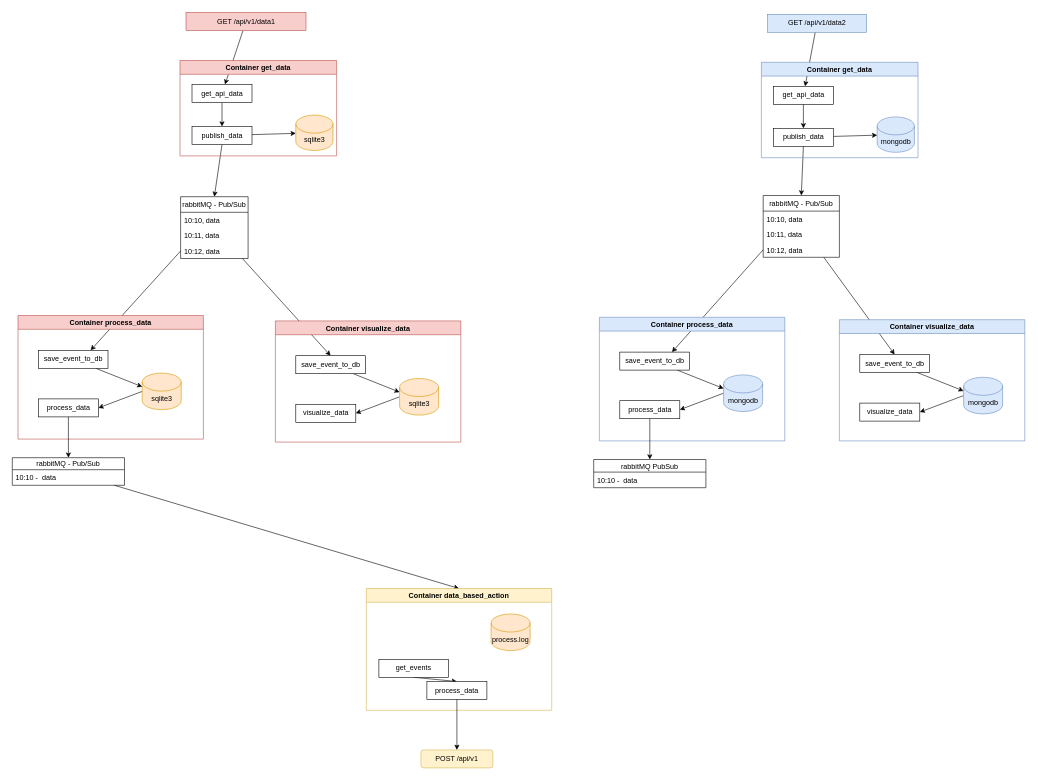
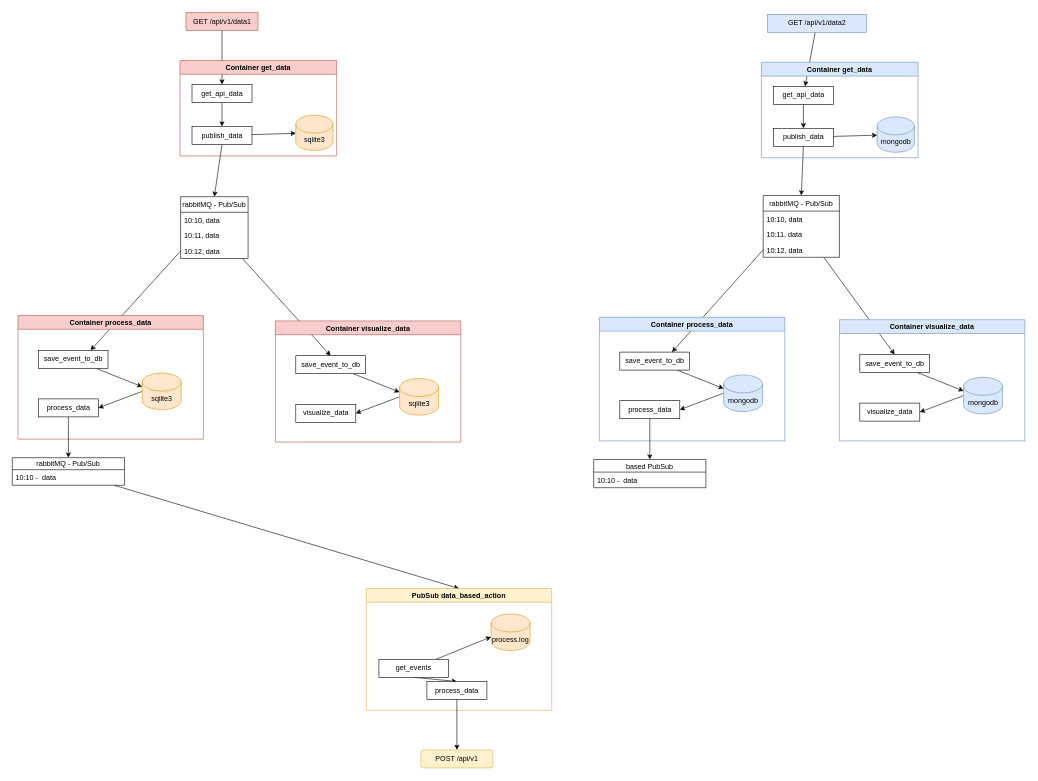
  <mxCell id="0" />
  <mxCell id="1" parent="0" />
  <mxCell id="2" style="edgeStyle=none;html=1;entryX=0.5;entryY=0;entryDx=0;entryDy=0;" parent="1" source="36" target="30" edge="1"><mxGeometry relative="1" as="geometry" /></mxCell>
  <mxCell id="3" style="edgeStyle=none;html=1;exitX=0;exitY=0.5;exitDx=0;exitDy=0;entryX=0.75;entryY=0;entryDx=0;entryDy=0;" parent="1" source="17" target="29" edge="1"><mxGeometry relative="1" as="geometry" /></mxCell>
  <mxCell id="4" value="" style="edgeStyle=none;html=1;" parent="1" source="5" target="10" edge="1"><mxGeometry relative="1" as="geometry" /></mxCell>
- <mxCell id="5" value="GET /api/v1/data1" style="rounded=0;whiteSpace=wrap;html=1;fillColor=#f8cecc;strokeColor=#b85450;" parent="1" vertex="1"><mxGeometry x="309.5" y="20" width="200" height="30" as="geometry" /></mxCell>
+ <mxCell id="5" value="GET /api/v1/data1" style="rounded=0;whiteSpace=wrap;html=1;fillColor=#f8cecc;strokeColor=#b85450;" parent="1" vertex="1"><mxGeometry x="309.5" y="20" width="120" height="30" as="geometry" /></mxCell>
  <mxCell id="6" style="edgeStyle=none;html=1;" parent="1" source="8" target="12" edge="1"><mxGeometry relative="1" as="geometry" /></mxCell>
  <mxCell id="7" style="edgeStyle=none;html=1;exitX=0.5;exitY=1;exitDx=0;exitDy=0;entryX=0.5;entryY=0;entryDx=0;entryDy=0;" parent="1" source="8" target="14" edge="1"><mxGeometry relative="1" as="geometry" /></mxCell>
  <mxCell id="8" value="publish_data" style="rounded=0;whiteSpace=wrap;html=1;" parent="1" vertex="1"><mxGeometry x="319.5" y="210" width="100" height="30" as="geometry" /></mxCell>
  <mxCell id="9" value="" style="edgeStyle=none;html=1;" parent="1" source="10" target="8" edge="1"><mxGeometry relative="1" as="geometry" /></mxCell>
  <mxCell id="10" value="get_api_data" style="rounded=0;whiteSpace=wrap;html=1;" parent="1" vertex="1"><mxGeometry x="319.5" y="140" width="100" height="30" as="geometry" /></mxCell>
  <mxCell id="11" value="Container get_data" style="swimlane;fillColor=#f8cecc;strokeColor=#b85450;swimlaneFillColor=none;startSize=23;" parent="1" vertex="1"><mxGeometry x="299.5" y="100" width="261" height="159" as="geometry" /></mxCell>
  <mxCell id="12" value="sqlite3" style="shape=cylinder3;whiteSpace=wrap;html=1;boundedLbl=1;backgroundOutline=1;size=15;fillColor=#ffe6cc;strokeColor=#d79b00;" parent="11" vertex="1"><mxGeometry x="193" y="91" width="62" height="59" as="geometry" /></mxCell>
  <mxCell id="13" style="edgeStyle=none;html=1;entryX=0.5;entryY=0;entryDx=0;entryDy=0;" parent="1" source="14" target="23" edge="1"><mxGeometry relative="1" as="geometry"><mxPoint x="365.5" y="568" as="targetPoint" /></mxGeometry></mxCell>
  <mxCell id="14" value="rabbitMQ - Pub/Sub" style="swimlane;fontStyle=0;childLayout=stackLayout;horizontal=1;startSize=26;fillColor=none;horizontalStack=0;resizeParent=1;resizeParentMax=0;resizeLast=0;collapsible=1;marginBottom=0;" parent="1" vertex="1"><mxGeometry x="300.5" y="327" width="112.5" height="103" as="geometry" /></mxCell>
  <mxCell id="15" value="10:10, data" style="text;strokeColor=none;fillColor=none;align=left;verticalAlign=top;spacingLeft=4;spacingRight=4;overflow=hidden;rotatable=0;points=[[0,0.5],[1,0.5]];portConstraint=eastwest;" parent="14" vertex="1"><mxGeometry y="26" width="112.5" height="26" as="geometry" /></mxCell>
  <mxCell id="16" value="10:11, data&#10;" style="text;strokeColor=none;fillColor=none;align=left;verticalAlign=top;spacingLeft=4;spacingRight=4;overflow=hidden;rotatable=0;points=[[0,0.5],[1,0.5]];portConstraint=eastwest;" parent="14" vertex="1"><mxGeometry y="52" width="112.5" height="26" as="geometry" /></mxCell>
  <mxCell id="17" value="10:12, data" style="text;strokeColor=none;fillColor=none;align=left;verticalAlign=top;spacingLeft=4;spacingRight=4;overflow=hidden;rotatable=0;points=[[0,0.5],[1,0.5]];portConstraint=eastwest;" parent="14" vertex="1"><mxGeometry y="78" width="112.5" height="25" as="geometry" /></mxCell>
  <mxCell id="18" value="Container visualize_data" style="swimlane;fillColor=#f8cecc;strokeColor=#b85450;swimlaneFillColor=none;" parent="1" vertex="1"><mxGeometry x="458.5" y="534" width="309" height="202" as="geometry" /></mxCell>
  <mxCell id="19" style="edgeStyle=none;html=1;exitX=0;exitY=0.5;exitDx=0;exitDy=0;exitPerimeter=0;entryX=1;entryY=0.5;entryDx=0;entryDy=0;" parent="18" source="20" target="21" edge="1"><mxGeometry relative="1" as="geometry" /></mxCell>
  <mxCell id="20" value="sqlite3" style="shape=cylinder3;whiteSpace=wrap;html=1;boundedLbl=1;backgroundOutline=1;size=15;fillColor=#ffe6cc;strokeColor=#d79b00;" parent="18" vertex="1"><mxGeometry x="207" y="96" width="65" height="61" as="geometry" /></mxCell>
  <mxCell id="21" value="visualize_data" style="rounded=0;whiteSpace=wrap;html=1;" parent="18" vertex="1"><mxGeometry x="34" y="139" width="100" height="30" as="geometry" /></mxCell>
  <mxCell id="22" style="edgeStyle=none;html=1;entryX=0;entryY=0;entryDx=0;entryDy=22.75;entryPerimeter=0;" parent="18" source="23" target="20" edge="1"><mxGeometry relative="1" as="geometry" /></mxCell>
  <mxCell id="23" value="save_event_to_db" style="rounded=0;whiteSpace=wrap;html=1;" parent="18" vertex="1"><mxGeometry x="34" y="58" width="116" height="30" as="geometry" /></mxCell>
  <mxCell id="24" value="Container process_data" style="swimlane;fillColor=#f8cecc;strokeColor=#b85450;swimlaneFillColor=none;startSize=23;" parent="1" vertex="1"><mxGeometry x="29.5" y="525" width="309" height="206" as="geometry" /></mxCell>
  <mxCell id="25" style="edgeStyle=none;html=1;exitX=0;exitY=0.5;exitDx=0;exitDy=0;exitPerimeter=0;entryX=1;entryY=0.5;entryDx=0;entryDy=0;" parent="24" source="26" target="27" edge="1"><mxGeometry relative="1" as="geometry" /></mxCell>
  <mxCell id="26" value="sqlite3" style="shape=cylinder3;whiteSpace=wrap;html=1;boundedLbl=1;backgroundOutline=1;size=15;fillColor=#ffe6cc;strokeColor=#d79b00;" parent="24" vertex="1"><mxGeometry x="207" y="96" width="65" height="61" as="geometry" /></mxCell>
  <mxCell id="27" value="process_data" style="rounded=0;whiteSpace=wrap;html=1;" parent="24" vertex="1"><mxGeometry x="34" y="139" width="100" height="30" as="geometry" /></mxCell>
  <mxCell id="28" style="edgeStyle=none;html=1;entryX=0;entryY=0;entryDx=0;entryDy=22.75;entryPerimeter=0;" parent="24" source="29" target="26" edge="1"><mxGeometry relative="1" as="geometry" /></mxCell>
  <mxCell id="29" value="save_event_to_db" style="rounded=0;whiteSpace=wrap;html=1;" parent="24" vertex="1"><mxGeometry x="34" y="58" width="116" height="30" as="geometry" /></mxCell>
- <mxCell id="30" value="Container data_based_action" style="swimlane;fillColor=#fff2cc;strokeColor=#d6b656;swimlaneFillColor=none;startSize=23;" parent="1" vertex="1"><mxGeometry x="610" y="980" width="309" height="203" as="geometry" /></mxCell>
+ <mxCell id="30" value="PubSub data_based_action" style="swimlane;fillColor=#fff2cc;strokeColor=#d6b656;swimlaneFillColor=none;startSize=23;" parent="1" vertex="1"><mxGeometry x="610" y="980" width="309" height="203" as="geometry" /></mxCell>
  <mxCell id="31" value="process.log" style="shape=cylinder3;whiteSpace=wrap;html=1;boundedLbl=1;backgroundOutline=1;size=15;fillColor=#ffe6cc;strokeColor=#d79b00;" parent="30" vertex="1"><mxGeometry x="208" y="42.5" width="65" height="61" as="geometry" /></mxCell>
+ <mxCell id="32" style="edgeStyle=none;html=1;entryX=0;entryY=0;entryDx=0;entryDy=38.25;entryPerimeter=0;" parent="30" source="34" target="31" edge="1"><mxGeometry relative="1" as="geometry" /></mxCell>
  <mxCell id="33" style="edgeStyle=none;html=1;exitX=0.5;exitY=1;exitDx=0;exitDy=0;entryX=0.5;entryY=0;entryDx=0;entryDy=0;" parent="30" source="34" target="35" edge="1"><mxGeometry relative="1" as="geometry" /></mxCell>
  <mxCell id="34" value="get_events" style="rounded=0;whiteSpace=wrap;html=1;" parent="30" vertex="1"><mxGeometry x="21" y="118" width="116" height="30" as="geometry" /></mxCell>
  <mxCell id="35" value="process_data" style="rounded=0;whiteSpace=wrap;html=1;" parent="30" vertex="1"><mxGeometry x="101" y="155" width="100" height="30" as="geometry" /></mxCell>
  <mxCell id="36" value="rabbitMQ - Pub/Sub" style="swimlane;fontStyle=0;childLayout=stackLayout;horizontal=1;startSize=20;fillColor=none;horizontalStack=0;resizeParent=1;resizeParentMax=0;resizeLast=0;collapsible=1;marginBottom=0;" parent="1" vertex="1"><mxGeometry x="20" y="762" width="187" height="46" as="geometry" /></mxCell>
  <mxCell id="37" value="10:10 -  data" style="text;strokeColor=none;fillColor=none;align=left;verticalAlign=top;spacingLeft=4;spacingRight=4;overflow=hidden;rotatable=0;points=[[0,0.5],[1,0.5]];portConstraint=eastwest;" parent="36" vertex="1"><mxGeometry y="20" width="187" height="26" as="geometry" /></mxCell>
  <mxCell id="38" style="edgeStyle=none;html=1;" parent="1" source="27" target="36" edge="1"><mxGeometry relative="1" as="geometry" /></mxCell>
  <mxCell id="39" style="edgeStyle=none;html=1;exitX=0;exitY=0.5;exitDx=0;exitDy=0;entryX=0.75;entryY=0;entryDx=0;entryDy=0;" parent="1" source="53" target="65" edge="1"><mxGeometry relative="1" as="geometry" /></mxCell>
  <mxCell id="40" value="" style="edgeStyle=none;html=1;" parent="1" source="41" target="46" edge="1"><mxGeometry relative="1" as="geometry" /></mxCell>
  <mxCell id="41" value="GET /api/v1/data2" style="rounded=0;whiteSpace=wrap;html=1;fillColor=#dae8fc;strokeColor=#6c8ebf;" parent="1" vertex="1"><mxGeometry x="1278.5" y="23" width="165" height="30" as="geometry" /></mxCell>
  <mxCell id="42" style="edgeStyle=none;html=1;" parent="1" source="44" target="48" edge="1"><mxGeometry relative="1" as="geometry" /></mxCell>
  <mxCell id="43" style="edgeStyle=none;html=1;exitX=0.5;exitY=1;exitDx=0;exitDy=0;entryX=0.5;entryY=0;entryDx=0;entryDy=0;" parent="1" source="44" target="50" edge="1"><mxGeometry relative="1" as="geometry" /></mxCell>
  <mxCell id="44" value="publish_data" style="rounded=0;whiteSpace=wrap;html=1;" parent="1" vertex="1"><mxGeometry x="1288.5" y="213" width="100" height="30" as="geometry" /></mxCell>
  <mxCell id="45" value="" style="edgeStyle=none;html=1;" parent="1" source="46" target="44" edge="1"><mxGeometry relative="1" as="geometry" /></mxCell>
  <mxCell id="46" value="get_api_data" style="rounded=0;whiteSpace=wrap;html=1;" parent="1" vertex="1"><mxGeometry x="1288.5" y="143" width="100" height="30" as="geometry" /></mxCell>
  <mxCell id="47" value="Container get_data" style="swimlane;fillColor=#dae8fc;strokeColor=#6c8ebf;swimlaneFillColor=none;startSize=23;" parent="1" vertex="1"><mxGeometry x="1268.5" y="103" width="261" height="159" as="geometry" /></mxCell>
  <mxCell id="48" value="mongodb" style="shape=cylinder3;whiteSpace=wrap;html=1;boundedLbl=1;backgroundOutline=1;size=15;fillColor=#dae8fc;strokeColor=#6c8ebf;" parent="47" vertex="1"><mxGeometry x="193" y="91" width="62" height="59" as="geometry" /></mxCell>
  <mxCell id="49" style="edgeStyle=none;html=1;entryX=0.5;entryY=0;entryDx=0;entryDy=0;" parent="1" source="50" target="59" edge="1"><mxGeometry relative="1" as="geometry"><mxPoint x="1334.5" y="571" as="targetPoint" /></mxGeometry></mxCell>
  <mxCell id="50" value="rabbitMQ - Pub/Sub" style="swimlane;fontStyle=0;childLayout=stackLayout;horizontal=1;startSize=26;fillColor=none;horizontalStack=0;resizeParent=1;resizeParentMax=0;resizeLast=0;collapsible=1;marginBottom=0;" parent="1" vertex="1"><mxGeometry x="1271.5" y="325" width="127" height="103" as="geometry" /></mxCell>
  <mxCell id="51" value="10:10, data" style="text;strokeColor=none;fillColor=none;align=left;verticalAlign=top;spacingLeft=4;spacingRight=4;overflow=hidden;rotatable=0;points=[[0,0.5],[1,0.5]];portConstraint=eastwest;" parent="50" vertex="1"><mxGeometry y="26" width="127" height="26" as="geometry" /></mxCell>
  <mxCell id="52" value="10:11, data&#10;" style="text;strokeColor=none;fillColor=none;align=left;verticalAlign=top;spacingLeft=4;spacingRight=4;overflow=hidden;rotatable=0;points=[[0,0.5],[1,0.5]];portConstraint=eastwest;" parent="50" vertex="1"><mxGeometry y="52" width="127" height="26" as="geometry" /></mxCell>
  <mxCell id="53" value="10:12, data" style="text;strokeColor=none;fillColor=none;align=left;verticalAlign=top;spacingLeft=4;spacingRight=4;overflow=hidden;rotatable=0;points=[[0,0.5],[1,0.5]];portConstraint=eastwest;" parent="50" vertex="1"><mxGeometry y="78" width="127" height="25" as="geometry" /></mxCell>
  <mxCell id="54" value="Container visualize_data" style="swimlane;fillColor=#dae8fc;strokeColor=#6c8ebf;swimlaneFillColor=none;" parent="1" vertex="1"><mxGeometry x="1398.5" y="532" width="309" height="202" as="geometry" /></mxCell>
  <mxCell id="55" style="edgeStyle=none;html=1;exitX=0;exitY=0.5;exitDx=0;exitDy=0;exitPerimeter=0;entryX=1;entryY=0.5;entryDx=0;entryDy=0;" parent="54" source="56" target="57" edge="1"><mxGeometry relative="1" as="geometry" /></mxCell>
  <mxCell id="56" value="mongodb" style="shape=cylinder3;whiteSpace=wrap;html=1;boundedLbl=1;backgroundOutline=1;size=15;fillColor=#dae8fc;strokeColor=#6c8ebf;" parent="54" vertex="1"><mxGeometry x="207" y="96" width="65" height="61" as="geometry" /></mxCell>
  <mxCell id="57" value="visualize_data" style="rounded=0;whiteSpace=wrap;html=1;" parent="54" vertex="1"><mxGeometry x="34" y="139" width="100" height="30" as="geometry" /></mxCell>
  <mxCell id="58" style="edgeStyle=none;html=1;entryX=0;entryY=0;entryDx=0;entryDy=22.75;entryPerimeter=0;" parent="54" source="59" target="56" edge="1"><mxGeometry relative="1" as="geometry" /></mxCell>
  <mxCell id="59" value="save_event_to_db" style="rounded=0;whiteSpace=wrap;html=1;" parent="54" vertex="1"><mxGeometry x="34" y="58" width="116" height="30" as="geometry" /></mxCell>
  <mxCell id="60" value="Container process_data" style="swimlane;fillColor=#dae8fc;strokeColor=#6c8ebf;swimlaneFillColor=none;startSize=23;" parent="1" vertex="1"><mxGeometry x="998.5" y="528" width="309" height="206" as="geometry" /></mxCell>
  <mxCell id="61" style="edgeStyle=none;html=1;exitX=0;exitY=0.5;exitDx=0;exitDy=0;exitPerimeter=0;entryX=1;entryY=0.5;entryDx=0;entryDy=0;" parent="60" source="62" target="63" edge="1"><mxGeometry relative="1" as="geometry" /></mxCell>
  <mxCell id="62" value="mongodb" style="shape=cylinder3;whiteSpace=wrap;html=1;boundedLbl=1;backgroundOutline=1;size=15;fillColor=#dae8fc;strokeColor=#6c8ebf;" parent="60" vertex="1"><mxGeometry x="207" y="96" width="65" height="61" as="geometry" /></mxCell>
  <mxCell id="63" value="process_data" style="rounded=0;whiteSpace=wrap;html=1;" parent="60" vertex="1"><mxGeometry x="34" y="139" width="100" height="30" as="geometry" /></mxCell>
  <mxCell id="64" style="edgeStyle=none;html=1;entryX=0;entryY=0;entryDx=0;entryDy=22.75;entryPerimeter=0;" parent="60" source="65" target="62" edge="1"><mxGeometry relative="1" as="geometry" /></mxCell>
  <mxCell id="65" value="save_event_to_db" style="rounded=0;whiteSpace=wrap;html=1;" parent="60" vertex="1"><mxGeometry x="34" y="58" width="116" height="30" as="geometry" /></mxCell>
- <mxCell id="66" value="rabbitMQ PubSub" style="swimlane;fontStyle=0;childLayout=stackLayout;horizontal=1;startSize=21;fillColor=none;horizontalStack=0;resizeParent=1;resizeParentMax=0;resizeLast=0;collapsible=1;marginBottom=0;" parent="1" vertex="1"><mxGeometry x="989" y="765" width="187" height="47" as="geometry" /></mxCell>
+ <mxCell id="66" value="based PubSub" style="swimlane;fontStyle=0;childLayout=stackLayout;horizontal=1;startSize=21;fillColor=none;horizontalStack=0;resizeParent=1;resizeParentMax=0;resizeLast=0;collapsible=1;marginBottom=0;" parent="1" vertex="1"><mxGeometry x="989" y="765" width="187" height="47" as="geometry" /></mxCell>
  <mxCell id="67" value="10:10 -  data" style="text;strokeColor=none;fillColor=none;align=left;verticalAlign=top;spacingLeft=4;spacingRight=4;overflow=hidden;rotatable=0;points=[[0,0.5],[1,0.5]];portConstraint=eastwest;" parent="66" vertex="1"><mxGeometry y="21" width="187" height="26" as="geometry" /></mxCell>
  <mxCell id="68" style="edgeStyle=none;html=1;" parent="1" source="63" target="66" edge="1"><mxGeometry relative="1" as="geometry" /></mxCell>
  <mxCell id="69" value="POST /api/v1" style="whiteSpace=wrap;html=1;fillColor=#fff2cc;strokeColor=#d6b656;rounded=1;" parent="1" vertex="1"><mxGeometry x="701" y="1249" width="120" height="30" as="geometry" /></mxCell>
  <mxCell id="70" style="edgeStyle=none;html=1;" parent="1" source="35" target="69" edge="1"><mxGeometry relative="1" as="geometry" /></mxCell>
